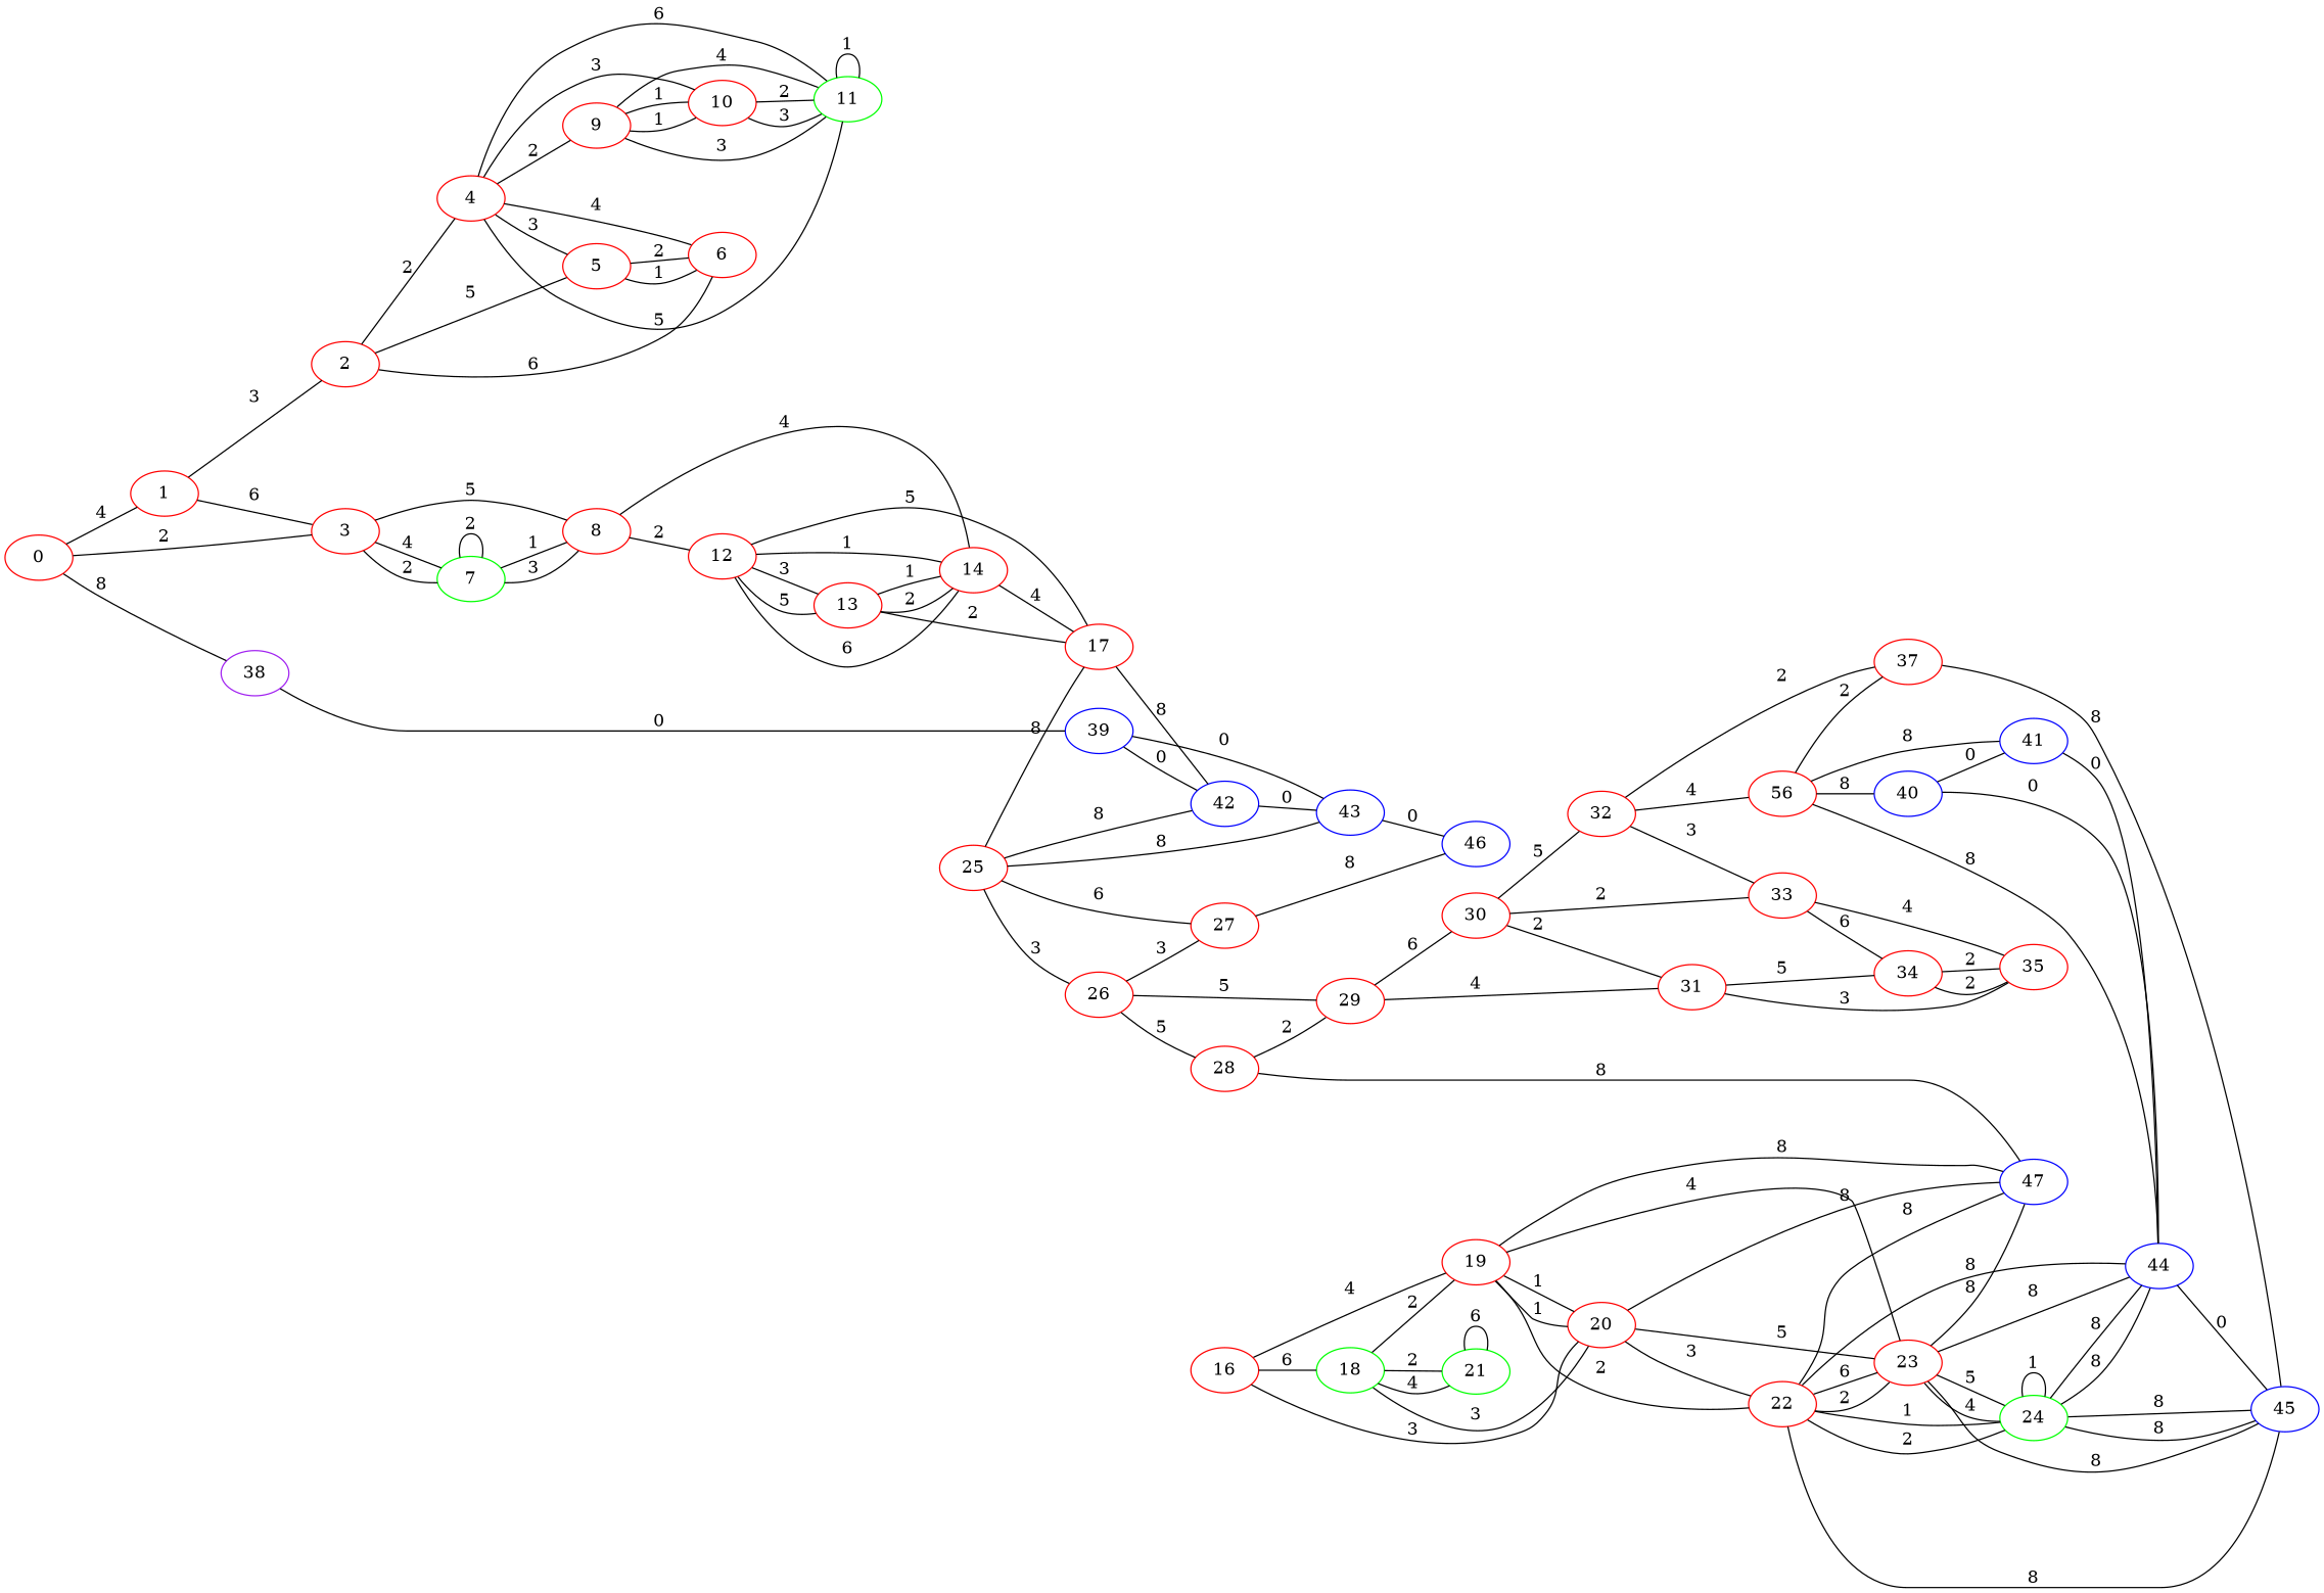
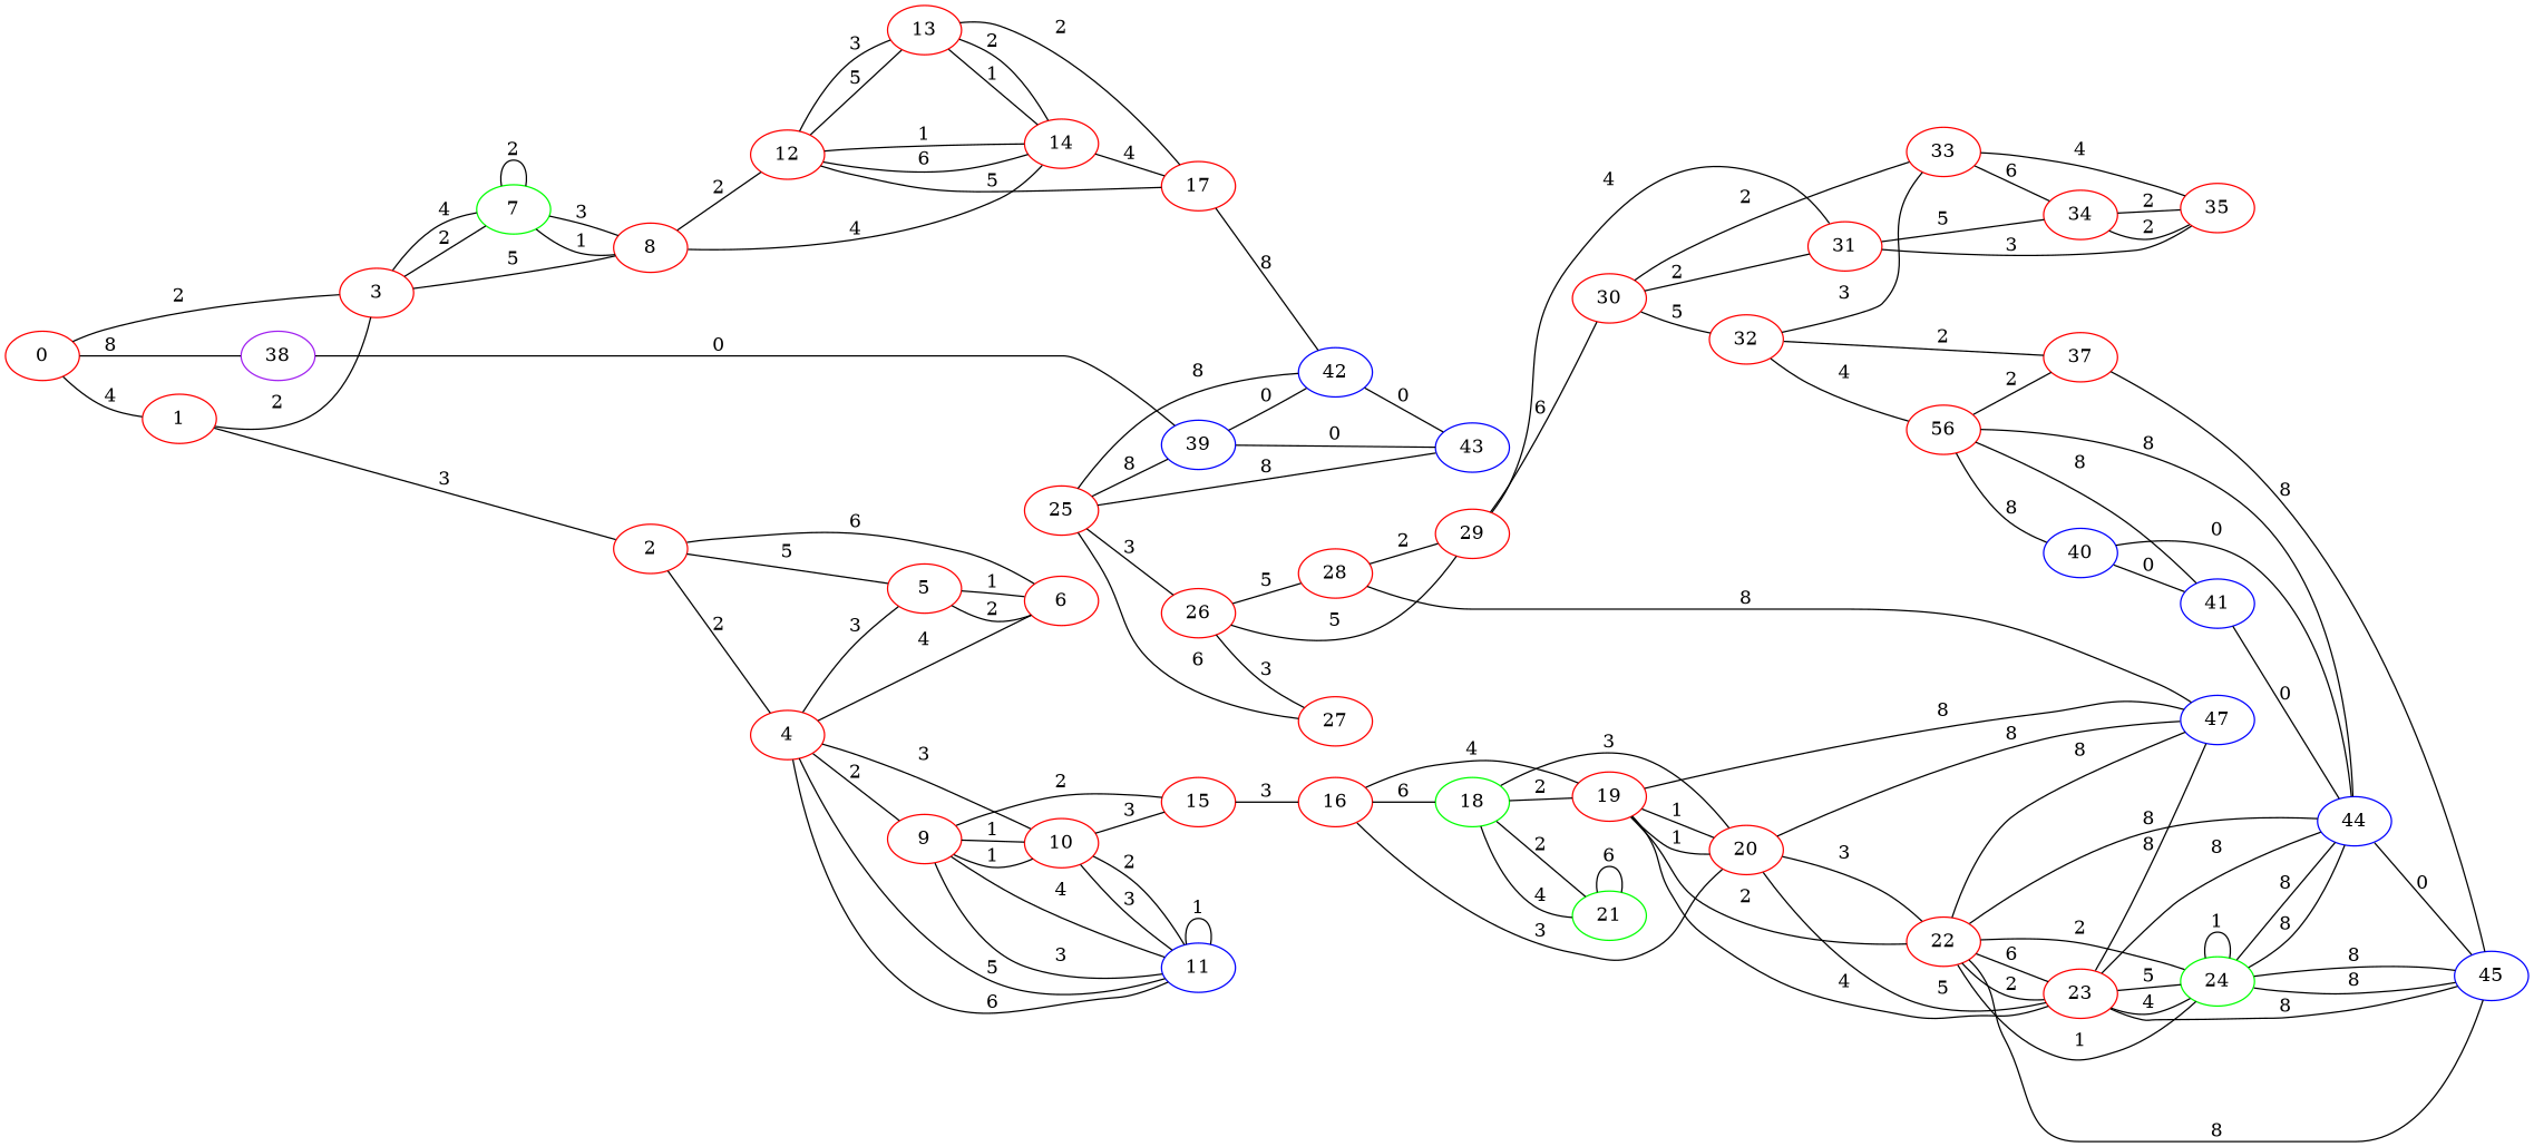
  graph {
    rankdir=LR
    node [color=red weight=1]
    0
    1
    3
    38 [color=purple weight=4]
    2
    7 [color=green weight=2]
    8
    39 [color=blue weight=3]
    42 [color=blue weight=3]
    43 [color=blue weight=3]
    4
    5
    6
    9
    10
-   11 [color=green weight=2]
+   11 [color=blue weight=2]
    12
    14
+   15
    13
    17
    16
    18 [color=green]
    19
    20
    21 [color=green weight=2]
    22
    23
    47 [color=blue weight=3]
    24 [color=green weight=2]
    44 [color=blue weight=3]
    45 [color=blue weight=3]
    25
    26
    27
    28
    29
-   46 [color=blue weight=3]
    30
    31
    32
    33
    34
    35
    n45 [label=56]
    37
    40 [color=blue weight=3]
    41 [color=blue weight=3]
    0 -- 1 [label=4]
    0 -- 3 [label=2]
    0 -- 38 [label=8]
-   1 -- 3 [label=6]
+   1 -- 3 [label=2]
    1 -- 2 [label=3]
    3 -- 7 [label=2]
    3 -- 7 [label=4]
    3 -- 8 [label=5]
    38 -- 39 [label=0]
    2 -- 4 [label=2]
    2 -- 5 [label=5]
    2 -- 6 [label=6]
    7 -- 7 [label=2]
    7 -- 8 [label=3]
    7 -- 8 [label=1]
    8 -- 12 [label=2]
    8 -- 14 [label=4]
    39 -- 42 [label=0]
    39 -- 43 [label=0]
    42 -- 43 [label=0]
-   43 -- 46 [label=0]
    4 -- 5 [label=3]
    4 -- 6 [label=4]
    4 -- 9 [label=2]
    4 -- 10 [label=3]
    4 -- 11 [label=5]
    4 -- 11 [label=6]
    5 -- 6 [label=1]
    5 -- 6 [label=2]
    9 -- 10 [label=1]
    9 -- 10 [label=1]
    9 -- 11 [label=3]
    9 -- 11 [label=4]
+   9 -- 15 [label=2]
    10 -- 11 [label=2]
    10 -- 11 [label=3]
+   10 -- 15 [label=3]
    11 -- 11 [label=1]
    12 -- 14 [label=6]
    12 -- 14 [label=1]
    12 -- 13 [label=5]
    12 -- 13 [label=3]
    12 -- 17 [label=5]
    14 -- 17 [label=4]
+   15 -- 16 [label=3]
    13 -- 14 [label=1]
    13 -- 14 [label=2]
    13 -- 17 [label=2]
    17 -- 42 [label=8]
    16 -- 18 [label=6]
    16 -- 19 [label=4]
    16 -- 20 [label=3]
    18 -- 19 [label=2]
    18 -- 20 [label=3]
    18 -- 21 [label=4]
    18 -- 21 [label=2]
    19 -- 20 [label=1]
    19 -- 20 [label=1]
    19 -- 22 [label=2]
    19 -- 23 [label=4]
    19 -- 47 [label=8]
    20 -- 22 [label=3]
    20 -- 23 [label=5]
    20 -- 47 [label=8]
    21 -- 21 [label=6]
    22 -- 23 [label=6]
    22 -- 23 [label=2]
    22 -- 47 [label=8]
    22 -- 24 [label=1]
    22 -- 24 [label=2]
    22 -- 44 [label=8]
    22 -- 45 [label=8]
    23 -- 47 [label=8]
    23 -- 24 [label=5]
    23 -- 24 [label=4]
    23 -- 44 [label=8]
    23 -- 45 [label=8]
    24 -- 24 [label=1]
    24 -- 44 [label=8]
    24 -- 44 [label=8]
    24 -- 45 [label=8]
    24 -- 45 [label=8]
    44 -- 45 [label=0]
-   25 -- 17 [label=8]
+   25 -- 39 [label=8]
    25 -- 42 [label=8]
    25 -- 43 [label=8]
    25 -- 26 [label=3]
    25 -- 27 [label=6]
    26 -- 27 [label=3]
    26 -- 28 [label=5]
    26 -- 29 [label=5]
-   27 -- 46 [label=8]
    28 -- 47 [label=8]
    28 -- 29 [label=2]
    29 -- 30 [label=6]
    29 -- 31 [label=4]
    30 -- 31 [label=2]
    30 -- 32 [label=5]
    30 -- 33 [label=2]
    31 -- 34 [label=5]
    31 -- 35 [label=3]
    32 -- 33 [label=3]
    32 -- n45 [label=4]
    32 -- 37 [label=2]
    33 -- 34 [label=6]
    33 -- 35 [label=4]
    34 -- 35 [label=2]
    34 -- 35 [label=2]
    n45 -- 44 [label=8]
    n45 -- 37 [label=2]
    n45 -- 40 [label=8]
    n45 -- 41 [label=8]
    37 -- 45 [label=8]
    40 -- 44 [label=0]
    40 -- 41 [label=0]
    41 -- 44 [label=0]
  }
